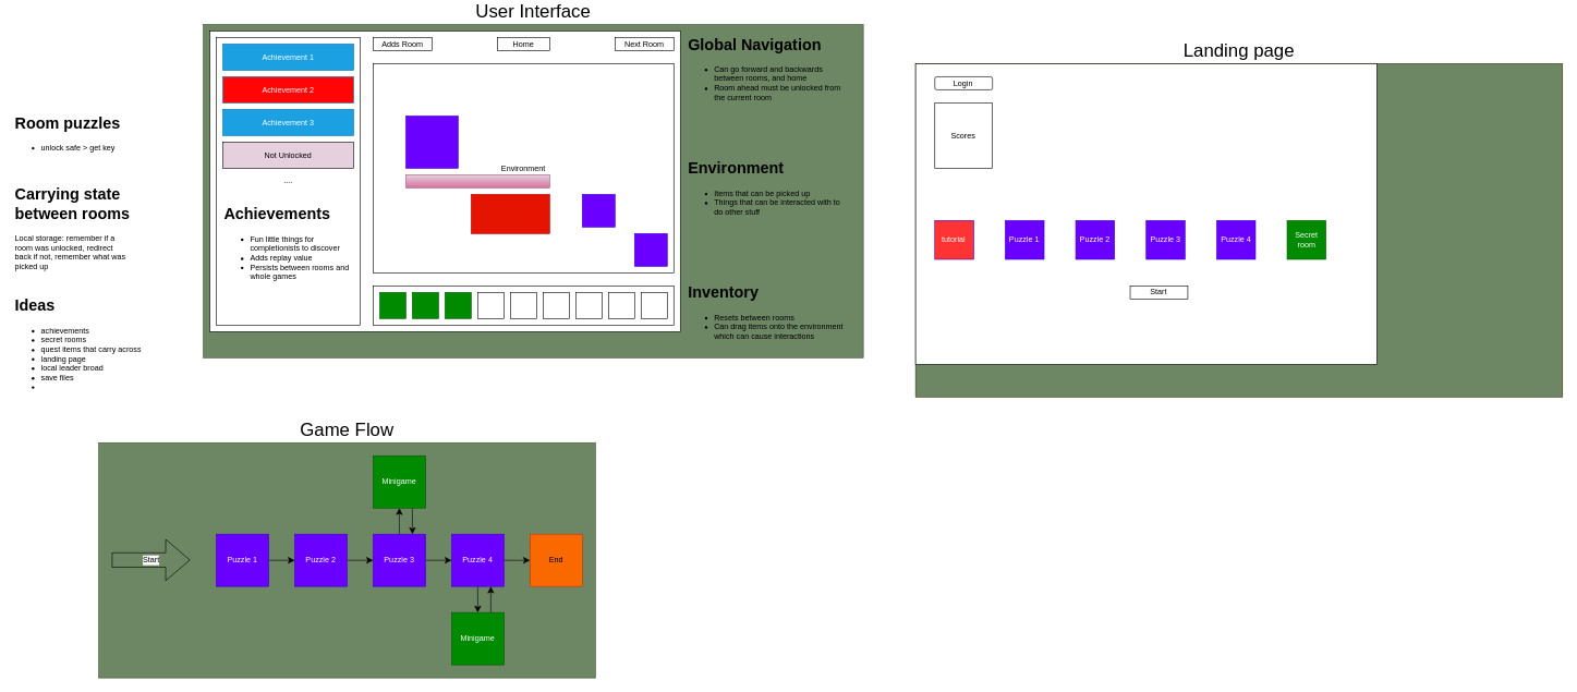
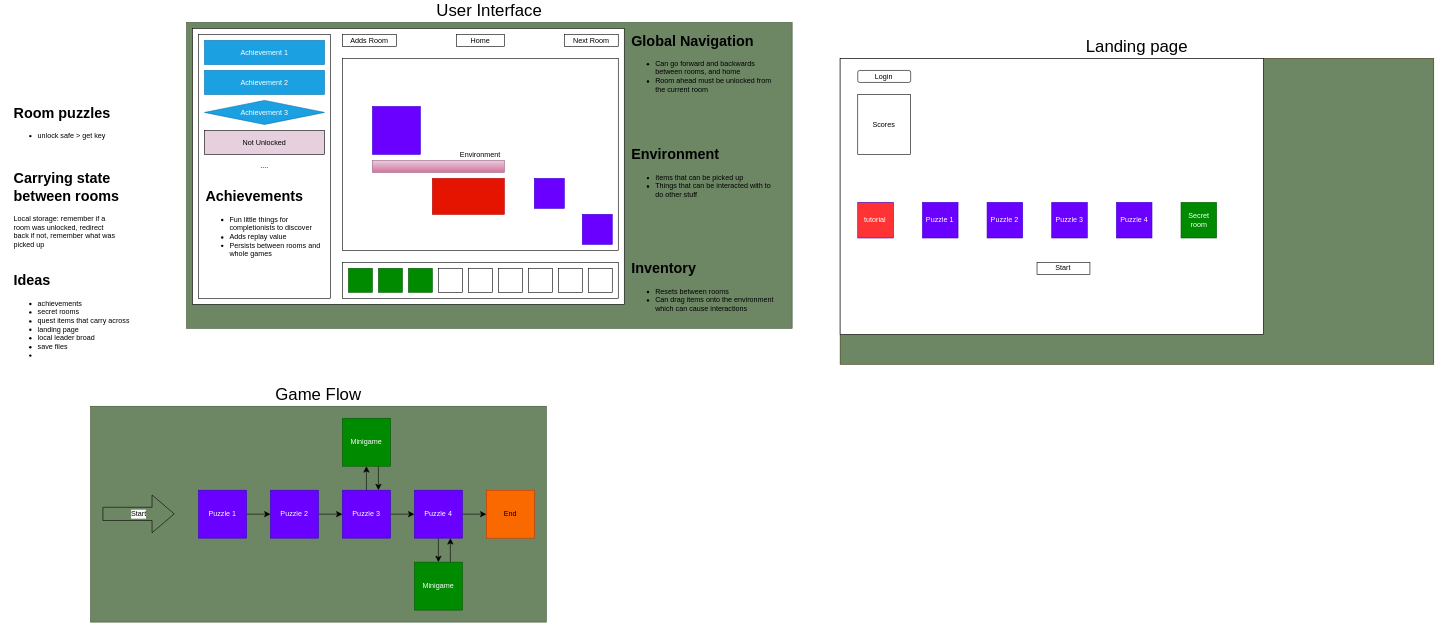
  <mxCell id="0" />
  <mxCell id="1" parent="0" />
  <mxCell id="2" value="&lt;h1 style=&quot;margin-top: 0px;&quot;&gt;Carrying state between rooms&lt;/h1&gt;&lt;p&gt;Local storage: remember if a room was unlocked, redirect back if not, remember what was picked up&lt;/p&gt;" style="text;html=1;whiteSpace=wrap;overflow=hidden;rounded=0;" parent="1" vertex="1"><mxGeometry x="20" y="260" width="180" height="160" as="geometry" /></mxCell>
  <mxCell id="3" value="&lt;h1 style=&quot;margin-top: 0px;&quot;&gt;Ideas&lt;/h1&gt;&lt;ul&gt;&lt;li&gt;achievements&lt;/li&gt;&lt;li&gt;secret rooms&lt;/li&gt;&lt;li&gt;quest items that carry across&lt;/li&gt;&lt;li&gt;landing page&lt;/li&gt;&lt;li&gt;local leader broad&lt;/li&gt;&lt;li&gt;save files&lt;/li&gt;&lt;li&gt;&lt;br&gt;&lt;/li&gt;&lt;/ul&gt;" style="text;html=1;whiteSpace=wrap;overflow=hidden;rounded=0;" parent="1" vertex="1"><mxGeometry x="20" y="430" width="240" height="220" as="geometry" /></mxCell>
  <mxCell id="4" value="&lt;h1 style=&quot;margin-top: 0px;&quot;&gt;Room puzzles&lt;/h1&gt;&lt;ul&gt;&lt;li&gt;unlock safe &amp;gt; get key&lt;/li&gt;&lt;/ul&gt;" style="text;html=1;whiteSpace=wrap;overflow=hidden;rounded=0;" parent="1" vertex="1"><mxGeometry x="20" y="150" width="190" height="100" as="geometry" /></mxCell>
  <mxCell id="5" value="" style="group" parent="1" vertex="1" connectable="0"><mxGeometry x="310" y="20" width="1010" height="510" as="geometry" /></mxCell>
  <mxCell id="6" value="User Interface" style="rounded=0;whiteSpace=wrap;html=1;fillColor=#6d8764;fontColor=default;strokeColor=#3A5431;labelPosition=center;verticalLabelPosition=top;align=center;verticalAlign=bottom;labelBackgroundColor=none;fontSize=28;" parent="5" vertex="1"><mxGeometry width="1010" height="510" as="geometry" /></mxCell>
  <mxCell id="7" value="" style="rounded=0;whiteSpace=wrap;html=1;" parent="5" vertex="1"><mxGeometry x="10" y="10" width="720" height="460" as="geometry" /></mxCell>
  <mxCell id="8" value="Environment" style="rounded=0;whiteSpace=wrap;html=1;" parent="5" vertex="1"><mxGeometry x="260" y="60" width="460" height="320" as="geometry" /></mxCell>
  <mxCell id="9" value="Home" style="rounded=0;whiteSpace=wrap;html=1;" parent="5" vertex="1"><mxGeometry x="450" y="20" width="80" height="20" as="geometry" /></mxCell>
  <mxCell id="10" value="Adds Room" style="rounded=0;whiteSpace=wrap;html=1;" parent="5" vertex="1"><mxGeometry x="260" y="20" width="90" height="20" as="geometry" /></mxCell>
  <mxCell id="11" value="Next Room" style="rounded=0;whiteSpace=wrap;html=1;" parent="5" vertex="1"><mxGeometry x="630" y="20" width="90" height="20" as="geometry" /></mxCell>
  <mxCell id="12" value="" style="rounded=0;whiteSpace=wrap;html=1;" parent="5" vertex="1"><mxGeometry x="260" y="400" width="460" height="60" as="geometry" /></mxCell>
  <mxCell id="13" value="" style="whiteSpace=wrap;html=1;aspect=fixed;fillColor=#6a00ff;fontColor=#ffffff;strokeColor=#3700CC;" parent="5" vertex="1"><mxGeometry x="310" y="140" width="80" height="80" as="geometry" /></mxCell>
  <mxCell id="14" value="" style="whiteSpace=wrap;html=1;aspect=fixed;fillColor=#6a00ff;fontColor=#ffffff;strokeColor=#3700CC;" parent="5" vertex="1"><mxGeometry x="660" y="320" width="50" height="50" as="geometry" /></mxCell>
  <mxCell id="15" value="" style="whiteSpace=wrap;html=1;aspect=fixed;fillColor=#6a00ff;fontColor=#ffffff;strokeColor=#3700CC;" parent="5" vertex="1"><mxGeometry x="580" y="260" width="50" height="50" as="geometry" /></mxCell>
  <mxCell id="16" value="" style="rounded=0;whiteSpace=wrap;html=1;fillColor=#e6d0de;strokeColor=#996185;gradientColor=#d5739d;" parent="5" vertex="1"><mxGeometry x="310" y="230" width="220" height="20" as="geometry" /></mxCell>
  <mxCell id="17" value="" style="rounded=0;whiteSpace=wrap;html=1;fillColor=#e51400;strokeColor=#B20000;fontColor=#ffffff;" parent="5" vertex="1"><mxGeometry x="410" y="260" width="120" height="60" as="geometry" /></mxCell>
  <mxCell id="18" value="" style="whiteSpace=wrap;html=1;aspect=fixed;fillColor=#008a00;fontColor=#ffffff;strokeColor=#005700;" parent="5" vertex="1"><mxGeometry x="270" y="410" width="40" height="40" as="geometry" /></mxCell>
  <mxCell id="19" value="" style="whiteSpace=wrap;html=1;aspect=fixed;fillColor=#008a00;fontColor=#ffffff;strokeColor=#005700;" parent="5" vertex="1"><mxGeometry x="320" y="410" width="40" height="40" as="geometry" /></mxCell>
  <mxCell id="20" value="" style="whiteSpace=wrap;html=1;aspect=fixed;fillColor=#008a00;fontColor=#ffffff;strokeColor=#005700;" parent="5" vertex="1"><mxGeometry x="370" y="410" width="40" height="40" as="geometry" /></mxCell>
  <mxCell id="21" value="" style="whiteSpace=wrap;html=1;aspect=fixed;" parent="5" vertex="1"><mxGeometry x="420" y="410" width="40" height="40" as="geometry" /></mxCell>
  <mxCell id="22" value="" style="whiteSpace=wrap;html=1;aspect=fixed;" parent="5" vertex="1"><mxGeometry x="470" y="410" width="40" height="40" as="geometry" /></mxCell>
  <mxCell id="23" value="" style="whiteSpace=wrap;html=1;aspect=fixed;" parent="5" vertex="1"><mxGeometry x="520" y="410" width="40" height="40" as="geometry" /></mxCell>
  <mxCell id="24" value="" style="whiteSpace=wrap;html=1;aspect=fixed;" parent="5" vertex="1"><mxGeometry x="570" y="410" width="40" height="40" as="geometry" /></mxCell>
  <mxCell id="25" value="" style="whiteSpace=wrap;html=1;aspect=fixed;" parent="5" vertex="1"><mxGeometry x="620" y="410" width="40" height="40" as="geometry" /></mxCell>
  <mxCell id="26" value="" style="whiteSpace=wrap;html=1;aspect=fixed;" parent="5" vertex="1"><mxGeometry x="670" y="410" width="40" height="40" as="geometry" /></mxCell>
  <mxCell id="27" value="&lt;h1 style=&quot;margin-top: 0px;&quot;&gt;Inventory&lt;/h1&gt;&lt;ul&gt;&lt;li&gt;Resets between rooms&lt;/li&gt;&lt;li&gt;Can drag items onto the environment which can cause interactions&lt;/li&gt;&lt;/ul&gt;" style="text;html=1;whiteSpace=wrap;overflow=hidden;rounded=0;" parent="5" vertex="1"><mxGeometry x="740" y="390" width="240" height="110" as="geometry" /></mxCell>
  <mxCell id="28" value="&lt;h1 style=&quot;margin-top: 0px;&quot;&gt;Global Navigation&lt;/h1&gt;&lt;ul&gt;&lt;li&gt;Can go forward and backwards between rooms, and home&lt;/li&gt;&lt;li&gt;Room ahead must be unlocked from the current room&lt;/li&gt;&lt;/ul&gt;" style="text;html=1;whiteSpace=wrap;overflow=hidden;rounded=0;" parent="5" vertex="1"><mxGeometry x="740" y="10" width="240" height="110" as="geometry" /></mxCell>
  <mxCell id="29" value="&lt;h1 style=&quot;margin-top: 0px;&quot;&gt;Environment&lt;/h1&gt;&lt;ul&gt;&lt;li&gt;Items that can be picked up&lt;/li&gt;&lt;li&gt;Things that can be interacted with to do other stuff&lt;/li&gt;&lt;/ul&gt;" style="text;html=1;whiteSpace=wrap;overflow=hidden;rounded=0;" parent="5" vertex="1"><mxGeometry x="740" y="200" width="240" height="110" as="geometry" /></mxCell>
  <mxCell id="30" value="...." style="rounded=0;whiteSpace=wrap;html=1;" parent="5" vertex="1"><mxGeometry x="20" y="20" width="220" height="440" as="geometry" /></mxCell>
  <mxCell id="31" value="Achievement 1" style="rounded=0;whiteSpace=wrap;html=1;fillColor=#1ba1e2;strokeColor=#006EAF;fontColor=#ffffff;" parent="5" vertex="1"><mxGeometry x="30" y="30" width="200" height="40" as="geometry" /></mxCell>
- <mxCell id="32" value="Achievement 2" style="rounded=0;whiteSpace=wrap;html=1;fillColor=#ff0505;strokeColor=#006EAF;fontColor=#ffffff;" parent="5" vertex="1"><mxGeometry x="30" y="80" width="200" height="40" as="geometry" /></mxCell>
- <mxCell id="33" value="Achievement 3" style="rounded=0;whiteSpace=wrap;html=1;fillColor=#1ba1e2;strokeColor=#006EAF;fontColor=#ffffff;" parent="5" vertex="1"><mxGeometry x="30" y="130" width="200" height="40" as="geometry" /></mxCell>
+ <mxCell id="32" value="Achievement 2" style="rounded=0;whiteSpace=wrap;html=1;fillColor=#1ba1e2;strokeColor=#006EAF;fontColor=#ffffff;" parent="5" vertex="1"><mxGeometry x="30" y="80" width="200" height="40" as="geometry" /></mxCell>
+ <mxCell id="33" value="Achievement 3" style="rhombus;whiteSpace=wrap;html=1;fillColor=#1ba1e2;strokeColor=#006EAF;fontColor=#ffffff;" parent="5" vertex="1"><mxGeometry x="30" y="130" width="200" height="40" as="geometry" /></mxCell>
  <mxCell id="34" value="Not Unlocked" style="rounded=0;whiteSpace=wrap;html=1;fillColor=#e6d0de;" parent="5" vertex="1"><mxGeometry x="30" y="180" width="200" height="40" as="geometry" /></mxCell>
  <mxCell id="35" value="&lt;h1 style=&quot;margin-top: 0px;&quot;&gt;Achievements&lt;/h1&gt;&lt;ul&gt;&lt;li&gt;Fun little things for completionists to discover&lt;/li&gt;&lt;li&gt;Adds replay value&lt;/li&gt;&lt;li&gt;Persists between rooms and whole games&lt;/li&gt;&lt;/ul&gt;" style="text;html=1;whiteSpace=wrap;overflow=hidden;rounded=0;" parent="5" vertex="1"><mxGeometry x="30" y="270" width="200" height="180" as="geometry" /></mxCell>
  <mxCell id="36" value="" style="group" parent="1" vertex="1" connectable="0"><mxGeometry x="150" y="660" width="760" height="360" as="geometry" /></mxCell>
  <mxCell id="37" value="Game Flow" style="rounded=0;whiteSpace=wrap;html=1;fillColor=#6d8764;fontColor=default;strokeColor=#3A5431;labelPosition=center;verticalLabelPosition=top;align=center;verticalAlign=bottom;labelBackgroundColor=none;fontSize=28;" parent="36" vertex="1"><mxGeometry width="760" height="360" as="geometry" /></mxCell>
  <mxCell id="38" style="edgeStyle=none;curved=1;rounded=0;orthogonalLoop=1;jettySize=auto;html=1;exitX=1;exitY=0.5;exitDx=0;exitDy=0;entryX=0;entryY=0.5;entryDx=0;entryDy=0;fontSize=12;startSize=8;endSize=8;" parent="36" source="39" target="42" edge="1"><mxGeometry relative="1" as="geometry" /></mxCell>
  <mxCell id="39" value="Puzzle 2" style="whiteSpace=wrap;html=1;aspect=fixed;fillColor=#6a00ff;fontColor=#ffffff;strokeColor=#3700CC;" parent="36" vertex="1"><mxGeometry x="300" y="140" width="80" height="80" as="geometry" /></mxCell>
  <mxCell id="40" style="edgeStyle=none;curved=1;rounded=0;orthogonalLoop=1;jettySize=auto;html=1;exitX=1;exitY=0.5;exitDx=0;exitDy=0;entryX=0;entryY=0.5;entryDx=0;entryDy=0;fontSize=12;startSize=8;endSize=8;" parent="36" source="42" target="45" edge="1"><mxGeometry relative="1" as="geometry" /></mxCell>
  <mxCell id="41" style="edgeStyle=none;curved=1;rounded=0;orthogonalLoop=1;jettySize=auto;html=1;exitX=0.5;exitY=0;exitDx=0;exitDy=0;entryX=0.5;entryY=1;entryDx=0;entryDy=0;fontSize=12;startSize=8;endSize=8;" parent="36" source="42" target="50" edge="1"><mxGeometry relative="1" as="geometry" /></mxCell>
  <mxCell id="42" value="Puzzle 3" style="whiteSpace=wrap;html=1;aspect=fixed;fillColor=#6a00ff;fontColor=#ffffff;strokeColor=#3700CC;" parent="36" vertex="1"><mxGeometry x="420" y="140" width="80" height="80" as="geometry" /></mxCell>
  <mxCell id="43" style="edgeStyle=none;curved=1;rounded=0;orthogonalLoop=1;jettySize=auto;html=1;exitX=1;exitY=0.5;exitDx=0;exitDy=0;entryX=0;entryY=0.5;entryDx=0;entryDy=0;fontSize=12;startSize=8;endSize=8;" parent="36" source="45" target="46" edge="1"><mxGeometry relative="1" as="geometry" /></mxCell>
  <mxCell id="44" style="edgeStyle=none;curved=1;rounded=0;orthogonalLoop=1;jettySize=auto;html=1;exitX=0.5;exitY=1;exitDx=0;exitDy=0;entryX=0.5;entryY=0;entryDx=0;entryDy=0;fontSize=12;startSize=8;endSize=8;" parent="36" source="45" target="48" edge="1"><mxGeometry relative="1" as="geometry" /></mxCell>
  <mxCell id="45" value="Puzzle 4" style="whiteSpace=wrap;html=1;aspect=fixed;fillColor=#6a00ff;fontColor=#ffffff;strokeColor=#3700CC;" parent="36" vertex="1"><mxGeometry x="540" y="140" width="80" height="80" as="geometry" /></mxCell>
  <mxCell id="46" value="End" style="whiteSpace=wrap;html=1;aspect=fixed;fillColor=#fa6800;fontColor=#000000;strokeColor=#C73500;" parent="36" vertex="1"><mxGeometry x="660" y="140" width="80" height="80" as="geometry" /></mxCell>
  <mxCell id="47" style="edgeStyle=none;curved=1;rounded=0;orthogonalLoop=1;jettySize=auto;html=1;exitX=0.75;exitY=0;exitDx=0;exitDy=0;entryX=0.75;entryY=1;entryDx=0;entryDy=0;fontSize=12;startSize=8;endSize=8;" parent="36" source="48" target="45" edge="1"><mxGeometry relative="1" as="geometry" /></mxCell>
  <mxCell id="48" value="Minigame" style="whiteSpace=wrap;html=1;aspect=fixed;fillColor=#008a00;fontColor=#ffffff;strokeColor=#005700;" parent="36" vertex="1"><mxGeometry x="540" y="260" width="80" height="80" as="geometry" /></mxCell>
  <mxCell id="49" style="edgeStyle=none;curved=1;rounded=0;orthogonalLoop=1;jettySize=auto;html=1;exitX=0.75;exitY=1;exitDx=0;exitDy=0;entryX=0.75;entryY=0;entryDx=0;entryDy=0;fontSize=12;startSize=8;endSize=8;" parent="36" source="50" target="42" edge="1"><mxGeometry relative="1" as="geometry" /></mxCell>
  <mxCell id="50" value="Minigame" style="whiteSpace=wrap;html=1;aspect=fixed;fillColor=#008a00;fontColor=#ffffff;strokeColor=#005700;" parent="36" vertex="1"><mxGeometry x="420" y="20" width="80" height="80" as="geometry" /></mxCell>
  <mxCell id="51" style="edgeStyle=none;curved=1;rounded=0;orthogonalLoop=1;jettySize=auto;html=1;exitX=1;exitY=0.5;exitDx=0;exitDy=0;entryX=0;entryY=0.5;entryDx=0;entryDy=0;fontSize=12;startSize=8;endSize=8;" parent="36" source="52" target="39" edge="1"><mxGeometry relative="1" as="geometry" /></mxCell>
  <mxCell id="52" value="Puzzle 1" style="whiteSpace=wrap;html=1;aspect=fixed;fillColor=#6a00ff;fontColor=#ffffff;strokeColor=#3700CC;" parent="36" vertex="1"><mxGeometry x="180" y="140" width="80" height="80" as="geometry" /></mxCell>
  <mxCell id="53" value="Start" style="shape=flexArrow;endArrow=classic;html=1;rounded=0;fontSize=12;startSize=8;endSize=12;curved=1;width=22;endWidth=40;" parent="36" edge="1"><mxGeometry width="50" height="50" relative="1" as="geometry"><mxPoint x="20" y="179.5" as="sourcePoint" /><mxPoint x="140" y="179.5" as="targetPoint" /></mxGeometry></mxCell>
  <mxCell id="54" value="" style="group;fillColor=#FF0505;" vertex="1" connectable="0" parent="1"><mxGeometry x="1400" width="990" height="510" as="geometry" y="80" /></mxCell>
  <mxCell id="55" value="Landing page" style="rounded=0;whiteSpace=wrap;html=1;fillColor=#6d8764;fontColor=default;strokeColor=#3A5431;labelPosition=center;verticalLabelPosition=top;align=center;verticalAlign=bottom;labelBackgroundColor=none;fontSize=28;" vertex="1" parent="54"><mxGeometry width="990" height="510" as="geometry" /></mxCell>
  <mxCell id="56" value="" style="rounded=0;whiteSpace=wrap;html=1;" vertex="1" parent="54"><mxGeometry x="0.002" width="705.743" height="460" as="geometry" /></mxCell>
  <mxCell id="57" value="Login" style="whiteSpace=wrap;html=1;rounded=1;" vertex="1" parent="54"><mxGeometry x="29.406" y="20" width="88.218" height="20" as="geometry" /></mxCell>
  <mxCell id="58" value="Puzzle 1" style="whiteSpace=wrap;html=1;aspect=fixed;fillColor=#6a00ff;fontColor=#ffffff;strokeColor=#3700CC;" vertex="1" parent="54"><mxGeometry x="137.228" y="240" width="59.406" height="59.406" as="geometry" /></mxCell>
  <mxCell id="59" value="Puzzle 2" style="whiteSpace=wrap;html=1;aspect=fixed;fillColor=#6a00ff;fontColor=#ffffff;strokeColor=#3700CC;" vertex="1" parent="54"><mxGeometry x="245.05" y="240" width="59.406" height="59.406" as="geometry" /></mxCell>
  <mxCell id="60" value="Puzzle 3" style="whiteSpace=wrap;html=1;aspect=fixed;fillColor=#6a00ff;fontColor=#ffffff;strokeColor=#3700CC;" vertex="1" parent="54"><mxGeometry x="352.871" y="240" width="59.406" height="59.406" as="geometry" /></mxCell>
  <mxCell id="61" value="Puzzle 4" style="whiteSpace=wrap;html=1;aspect=fixed;fillColor=#6a00ff;fontColor=#ffffff;strokeColor=#3700CC;" vertex="1" parent="54"><mxGeometry x="460.693" y="240" width="59.406" height="59.406" as="geometry" /></mxCell>
  <mxCell id="62" value="Secret room" style="whiteSpace=wrap;html=1;aspect=fixed;fillColor=#008a00;fontColor=#ffffff;strokeColor=#005700;" vertex="1" parent="54"><mxGeometry x="568.515" y="240" width="59.406" height="59.406" as="geometry" /></mxCell>
  <mxCell id="63" value="tutorial" style="whiteSpace=wrap;html=1;aspect=fixed;fillColor=#FF3333;fontColor=#ffffff;strokeColor=#3700CC;" vertex="1" parent="54"><mxGeometry x="29.406" y="240" width="59.406" height="59.406" as="geometry" /></mxCell>
  <mxCell id="64" value="Scores" style="rounded=0;whiteSpace=wrap;html=1;" vertex="1" parent="54"><mxGeometry x="29.406" y="60" width="88.218" height="100" as="geometry" /></mxCell>
  <mxCell id="65" value="Start" style="rounded=0;whiteSpace=wrap;html=1;" vertex="1" parent="54"><mxGeometry x="328.366" y="340" width="88.218" height="20" as="geometry" /></mxCell>
